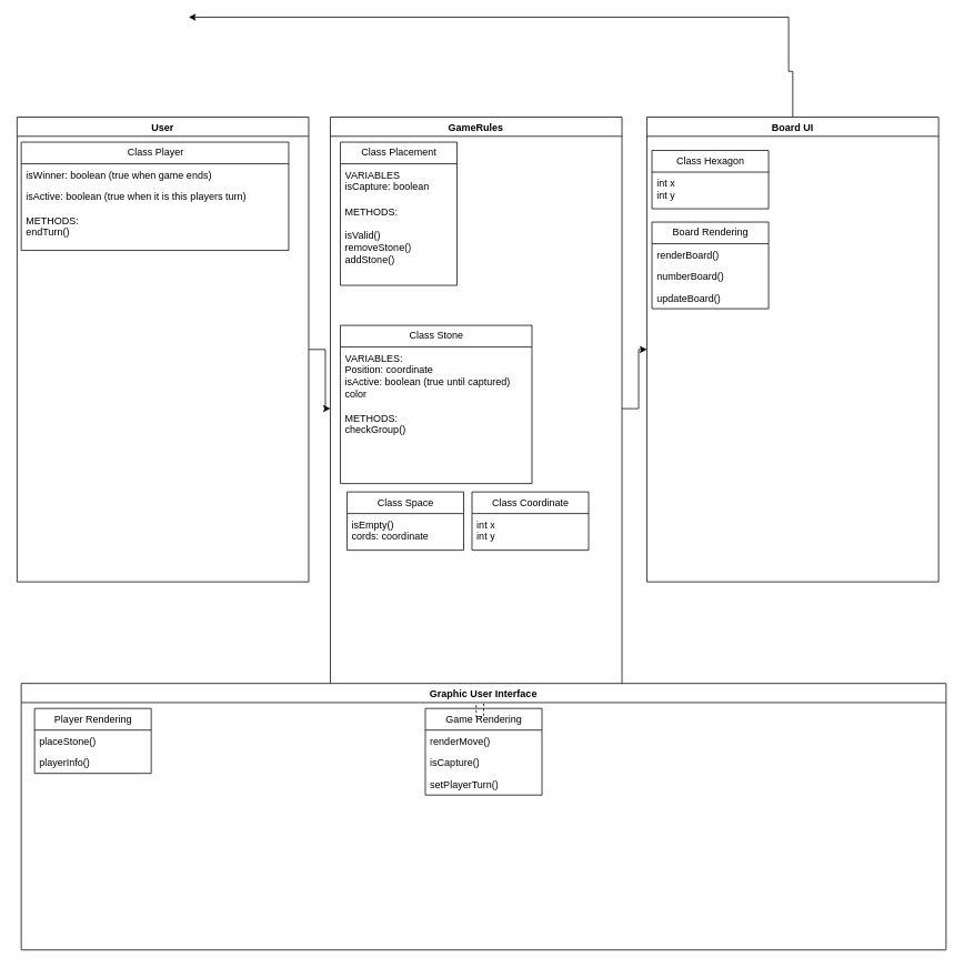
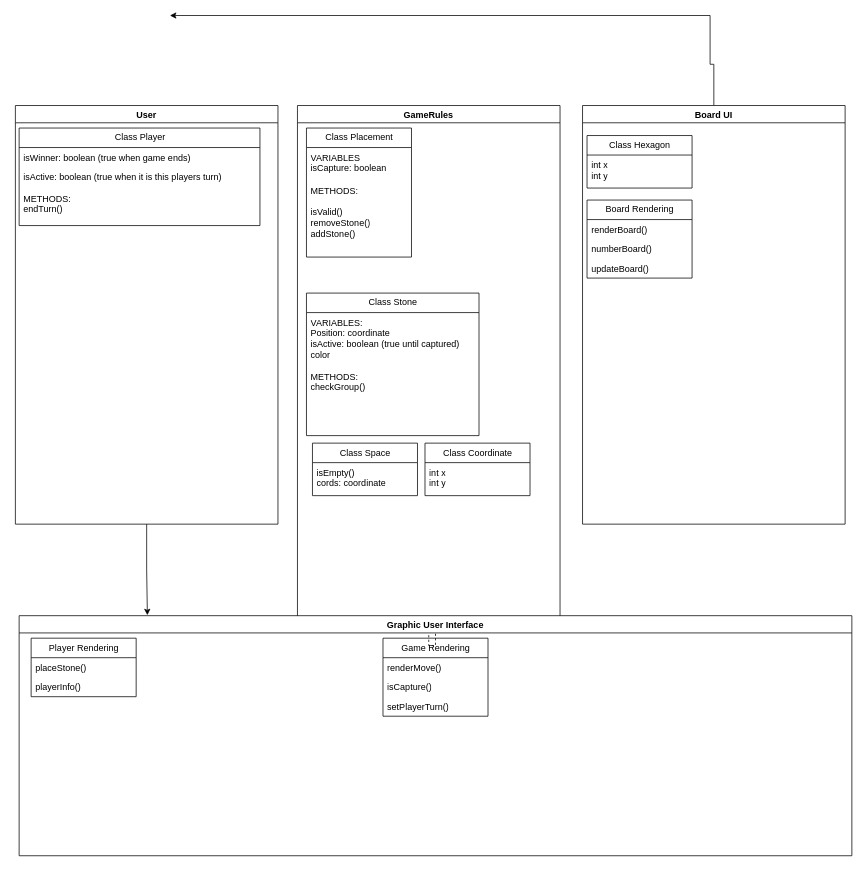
  <mxCell id="0" />
  <mxCell id="1" parent="0" />
  <mxCell id="2" value="" style="edgeStyle=orthogonalEdgeStyle;rounded=0;orthogonalLoop=1;jettySize=auto;html=1;dashed=1;" parent="1" source="4" target="25" edge="1"><mxGeometry relative="1" as="geometry" /></mxCell>
- <mxCell id="3" style="edgeStyle=orthogonalEdgeStyle;rounded=0;orthogonalLoop=1;jettySize=auto;html=1;exitX=1;exitY=0.5;exitDx=0;exitDy=0;entryX=0;entryY=0.5;entryDx=0;entryDy=0;" parent="1" source="4" target="16" edge="1"><mxGeometry relative="1" as="geometry" /></mxCell>
  <mxCell id="4" value="GameRules" style="swimlane;startSize=23;" parent="1" vertex="1"><mxGeometry x="396" y="140" width="350" height="700" as="geometry" /></mxCell>
  <mxCell id="5" value="Class Placement" style="swimlane;fontStyle=0;childLayout=stackLayout;horizontal=1;startSize=26;fillColor=none;horizontalStack=0;resizeParent=1;resizeParentMax=0;resizeLast=0;collapsible=1;marginBottom=0;html=1;" parent="4" vertex="1"><mxGeometry x="12" y="30" width="140" height="172" as="geometry"><mxRectangle x="12" y="30" width="130" height="30" as="alternateBounds" /></mxGeometry></mxCell>
  <mxCell id="6" value="&lt;div&gt;VARIABLES&lt;/div&gt;&lt;div&gt;isCapture: boolean&lt;/div&gt;&lt;div&gt;&lt;br&gt;&lt;/div&gt;" style="text;strokeColor=none;fillColor=none;align=left;verticalAlign=top;spacingLeft=4;spacingRight=4;overflow=hidden;rotatable=0;points=[[0,0.5],[1,0.5]];portConstraint=eastwest;whiteSpace=wrap;html=1;" parent="5" vertex="1"><mxGeometry y="26" width="140" height="44" as="geometry" /></mxCell>
  <mxCell id="7" value="&lt;div&gt;METHODS:&lt;/div&gt;&lt;div&gt;&lt;br&gt;&lt;/div&gt;i&lt;span style=&quot;background-color: transparent; color: light-dark(rgb(0, 0, 0), rgb(255, 255, 255));&quot;&gt;sValid()&lt;/span&gt;&lt;div&gt;removeStone()&lt;/div&gt;&lt;div&gt;addStone()&lt;/div&gt;&lt;div&gt;&lt;br&gt;&lt;div&gt;&lt;div&gt;&lt;div&gt;&lt;br&gt;&lt;/div&gt;&lt;div&gt;&lt;br&gt;&lt;/div&gt;&lt;div&gt;&lt;br&gt;&lt;/div&gt;&lt;/div&gt;&lt;/div&gt;&lt;/div&gt;" style="text;strokeColor=none;fillColor=none;align=left;verticalAlign=top;spacingLeft=4;spacingRight=4;overflow=hidden;rotatable=0;points=[[0,0.5],[1,0.5]];portConstraint=eastwest;whiteSpace=wrap;html=1;" parent="5" vertex="1"><mxGeometry y="70" width="140" height="102" as="geometry" /></mxCell>
  <mxCell id="8" value="" style="edgeStyle=orthogonalEdgeStyle;rounded=0;orthogonalLoop=1;jettySize=auto;html=1;" edge="1" parent="4"><mxGeometry relative="1" as="geometry"><mxPoint x="241" y="60" as="sourcePoint" /><mxPoint x="241" y="60" as="targetPoint" /></mxGeometry></mxCell>
  <mxCell id="9" value="Class Stone" style="swimlane;fontStyle=0;childLayout=stackLayout;horizontal=1;startSize=26;fillColor=none;horizontalStack=0;resizeParent=1;resizeParentMax=0;resizeLast=0;collapsible=1;marginBottom=0;html=1;" vertex="1" parent="4"><mxGeometry x="12" y="250" width="230" height="190" as="geometry"><mxRectangle x="12" y="30" width="130" height="30" as="alternateBounds" /></mxGeometry></mxCell>
  <mxCell id="10" value="&lt;div&gt;VARIABLES:&lt;/div&gt;&lt;div&gt;Position: coordinate&lt;/div&gt;&lt;div&gt;isActive: boolean (true until captured)&lt;/div&gt;&lt;div&gt;color&lt;/div&gt;&lt;div&gt;&lt;br&gt;&lt;/div&gt;&lt;div&gt;METHODS:&lt;/div&gt;&lt;div&gt;checkGroup()&lt;/div&gt;&lt;div&gt;&lt;br&gt;&lt;/div&gt;" style="text;strokeColor=none;fillColor=none;align=left;verticalAlign=top;spacingLeft=4;spacingRight=4;overflow=hidden;rotatable=0;points=[[0,0.5],[1,0.5]];portConstraint=eastwest;whiteSpace=wrap;html=1;" vertex="1" parent="9"><mxGeometry y="26" width="230" height="164" as="geometry" /></mxCell>
  <mxCell id="11" value="Class Space" style="swimlane;fontStyle=0;childLayout=stackLayout;horizontal=1;startSize=26;fillColor=none;horizontalStack=0;resizeParent=1;resizeParentMax=0;resizeLast=0;collapsible=1;marginBottom=0;html=1;" vertex="1" parent="4"><mxGeometry x="20" y="450" width="140" height="70" as="geometry"><mxRectangle x="12" y="30" width="130" height="30" as="alternateBounds" /></mxGeometry></mxCell>
  <mxCell id="12" value="&lt;div&gt;isEmpty()&lt;/div&gt;cords: coordinate" style="text;strokeColor=none;fillColor=none;align=left;verticalAlign=top;spacingLeft=4;spacingRight=4;overflow=hidden;rotatable=0;points=[[0,0.5],[1,0.5]];portConstraint=eastwest;whiteSpace=wrap;html=1;" vertex="1" parent="11"><mxGeometry y="26" width="140" height="44" as="geometry" /></mxCell>
  <mxCell id="13" value="Class Coordinate" style="swimlane;fontStyle=0;childLayout=stackLayout;horizontal=1;startSize=26;fillColor=none;horizontalStack=0;resizeParent=1;resizeParentMax=0;resizeLast=0;collapsible=1;marginBottom=0;html=1;" vertex="1" parent="4"><mxGeometry x="170" y="450" width="140" height="70" as="geometry"><mxRectangle x="12" y="30" width="130" height="30" as="alternateBounds" /></mxGeometry></mxCell>
  <mxCell id="14" value="int x&lt;div&gt;int y&lt;/div&gt;" style="text;strokeColor=none;fillColor=none;align=left;verticalAlign=top;spacingLeft=4;spacingRight=4;overflow=hidden;rotatable=0;points=[[0,0.5],[1,0.5]];portConstraint=eastwest;whiteSpace=wrap;html=1;" vertex="1" parent="13"><mxGeometry y="26" width="140" height="44" as="geometry" /></mxCell>
  <mxCell id="15" style="edgeStyle=orthogonalEdgeStyle;rounded=0;orthogonalLoop=1;jettySize=auto;html=1;" edge="1" parent="1" source="16"><mxGeometry relative="1" as="geometry"><mxPoint x="226" y="20" as="targetPoint" /><Array as="points"><mxPoint x="951" y="85" /><mxPoint x="946" y="85" /><mxPoint x="946" y="20" /></Array></mxGeometry></mxCell>
  <mxCell id="16" value="Board UI" style="swimlane;" parent="1" vertex="1"><mxGeometry x="776" y="140" width="350" height="558" as="geometry" /></mxCell>
  <mxCell id="17" value="Class Hexagon" style="swimlane;fontStyle=0;childLayout=stackLayout;horizontal=1;startSize=26;fillColor=none;horizontalStack=0;resizeParent=1;resizeParentMax=0;resizeLast=0;collapsible=1;marginBottom=0;html=1;" vertex="1" parent="16"><mxGeometry x="6" y="40" width="140" height="70" as="geometry"><mxRectangle x="12" y="30" width="130" height="30" as="alternateBounds" /></mxGeometry></mxCell>
  <mxCell id="18" value="int x&lt;div&gt;int y&lt;/div&gt;" style="text;strokeColor=none;fillColor=none;align=left;verticalAlign=top;spacingLeft=4;spacingRight=4;overflow=hidden;rotatable=0;points=[[0,0.5],[1,0.5]];portConstraint=eastwest;whiteSpace=wrap;html=1;" vertex="1" parent="17"><mxGeometry y="26" width="140" height="44" as="geometry" /></mxCell>
  <mxCell id="19" value="Board Rendering" style="swimlane;fontStyle=0;childLayout=stackLayout;horizontal=1;startSize=26;fillColor=none;horizontalStack=0;resizeParent=1;resizeParentMax=0;resizeLast=0;collapsible=1;marginBottom=0;html=1;" parent="16" vertex="1"><mxGeometry x="6" y="126" width="140" height="104" as="geometry" /></mxCell>
  <mxCell id="20" value="renderBoard()" style="text;strokeColor=none;fillColor=none;align=left;verticalAlign=top;spacingLeft=4;spacingRight=4;overflow=hidden;rotatable=0;points=[[0,0.5],[1,0.5]];portConstraint=eastwest;whiteSpace=wrap;html=1;" parent="19" vertex="1"><mxGeometry y="26" width="140" height="26" as="geometry" /></mxCell>
  <mxCell id="21" value="numberBoard()" style="text;strokeColor=none;fillColor=none;align=left;verticalAlign=top;spacingLeft=4;spacingRight=4;overflow=hidden;rotatable=0;points=[[0,0.5],[1,0.5]];portConstraint=eastwest;whiteSpace=wrap;html=1;" parent="19" vertex="1"><mxGeometry y="52" width="140" height="26" as="geometry" /></mxCell>
  <mxCell id="22" value="updateBoard()" style="text;strokeColor=none;fillColor=none;align=left;verticalAlign=top;spacingLeft=4;spacingRight=4;overflow=hidden;rotatable=0;points=[[0,0.5],[1,0.5]];portConstraint=eastwest;whiteSpace=wrap;html=1;" parent="19" vertex="1"><mxGeometry y="78" width="140" height="26" as="geometry" /></mxCell>
- <mxCell id="23" style="edgeStyle=orthogonalEdgeStyle;rounded=0;orthogonalLoop=1;jettySize=auto;html=1;exitX=1;exitY=0.5;exitDx=0;exitDy=0;entryX=0;entryY=0.5;entryDx=0;entryDy=0;" parent="1" source="24" target="4" edge="1"><mxGeometry relative="1" as="geometry" /></mxCell>
  <mxCell id="24" value="User" style="swimlane;" parent="1" vertex="1"><mxGeometry x="20" y="140" width="350" height="558" as="geometry" /></mxCell>
  <mxCell id="25" value="Graphic User Interface" style="swimlane;" parent="1" vertex="1"><mxGeometry x="25" y="820" width="1110" height="320" as="geometry" /></mxCell>
  <mxCell id="26" value="Player Rendering" style="swimlane;fontStyle=0;childLayout=stackLayout;horizontal=1;startSize=26;fillColor=none;horizontalStack=0;resizeParent=1;resizeParentMax=0;resizeLast=0;collapsible=1;marginBottom=0;html=1;" parent="1" vertex="1"><mxGeometry x="41" y="850" width="140" height="78" as="geometry" /></mxCell>
  <mxCell id="27" value="placeStone()" style="text;strokeColor=none;fillColor=none;align=left;verticalAlign=top;spacingLeft=4;spacingRight=4;overflow=hidden;rotatable=0;points=[[0,0.5],[1,0.5]];portConstraint=eastwest;whiteSpace=wrap;html=1;" parent="26" vertex="1"><mxGeometry y="26" width="140" height="26" as="geometry" /></mxCell>
  <mxCell id="28" value="playerInfo()" style="text;strokeColor=none;fillColor=none;align=left;verticalAlign=top;spacingLeft=4;spacingRight=4;overflow=hidden;rotatable=0;points=[[0,0.5],[1,0.5]];portConstraint=eastwest;whiteSpace=wrap;html=1;" parent="26" vertex="1"><mxGeometry y="52" width="140" height="26" as="geometry" /></mxCell>
+ <mxCell id="29" style="edgeStyle=orthogonalEdgeStyle;rounded=0;orthogonalLoop=1;jettySize=auto;html=1;exitX=0.5;exitY=1;exitDx=0;exitDy=0;entryX=0.154;entryY=-0.002;entryDx=0;entryDy=0;entryPerimeter=0;" parent="1" source="24" target="25" edge="1"><mxGeometry relative="1" as="geometry" /></mxCell>
  <mxCell id="30" value="Game Rendering" style="swimlane;fontStyle=0;childLayout=stackLayout;horizontal=1;startSize=26;fillColor=none;horizontalStack=0;resizeParent=1;resizeParentMax=0;resizeLast=0;collapsible=1;marginBottom=0;html=1;" parent="1" vertex="1"><mxGeometry x="510" y="850" width="140" height="104" as="geometry" /></mxCell>
  <mxCell id="31" value="renderMove()" style="text;strokeColor=none;fillColor=none;align=left;verticalAlign=top;spacingLeft=4;spacingRight=4;overflow=hidden;rotatable=0;points=[[0,0.5],[1,0.5]];portConstraint=eastwest;whiteSpace=wrap;html=1;" parent="30" vertex="1"><mxGeometry y="26" width="140" height="26" as="geometry" /></mxCell>
  <mxCell id="32" value="isCapture()" style="text;strokeColor=none;fillColor=none;align=left;verticalAlign=top;spacingLeft=4;spacingRight=4;overflow=hidden;rotatable=0;points=[[0,0.5],[1,0.5]];portConstraint=eastwest;whiteSpace=wrap;html=1;" parent="30" vertex="1"><mxGeometry y="52" width="140" height="26" as="geometry" /></mxCell>
  <mxCell id="33" value="setPlayerTurn()" style="text;strokeColor=none;fillColor=none;align=left;verticalAlign=top;spacingLeft=4;spacingRight=4;overflow=hidden;rotatable=0;points=[[0,0.5],[1,0.5]];portConstraint=eastwest;whiteSpace=wrap;html=1;" parent="30" vertex="1"><mxGeometry y="78" width="140" height="26" as="geometry" /></mxCell>
  <mxCell id="34" value="Class Player" style="swimlane;fontStyle=0;childLayout=stackLayout;horizontal=1;startSize=26;fillColor=none;horizontalStack=0;resizeParent=1;resizeParentMax=0;resizeLast=0;collapsible=1;marginBottom=0;html=1;" parent="1" vertex="1"><mxGeometry x="25" y="170" width="321" height="130" as="geometry"><mxRectangle x="29" y="-640" width="110" height="30" as="alternateBounds" /></mxGeometry></mxCell>
  <mxCell id="35" value="isWinner: boolean (true when game ends)" style="text;strokeColor=none;fillColor=none;align=left;verticalAlign=top;spacingLeft=4;spacingRight=4;overflow=hidden;rotatable=0;points=[[0,0.5],[1,0.5]];portConstraint=eastwest;whiteSpace=wrap;html=1;" parent="34" vertex="1"><mxGeometry y="26" width="321" height="26" as="geometry" /></mxCell>
  <mxCell id="36" value="isActive: boolean (true when it is this players turn)&lt;div&gt;&lt;br&gt;&lt;/div&gt;&lt;div&gt;METHODS:&lt;/div&gt;&lt;div&gt;endTurn()&lt;/div&gt;&lt;div&gt;&lt;br&gt;&lt;/div&gt;" style="text;strokeColor=none;fillColor=none;align=left;verticalAlign=top;spacingLeft=4;spacingRight=4;overflow=hidden;rotatable=0;points=[[0,0.5],[1,0.5]];portConstraint=eastwest;whiteSpace=wrap;html=1;" parent="34" vertex="1"><mxGeometry y="52" width="321" height="78" as="geometry" /></mxCell>
